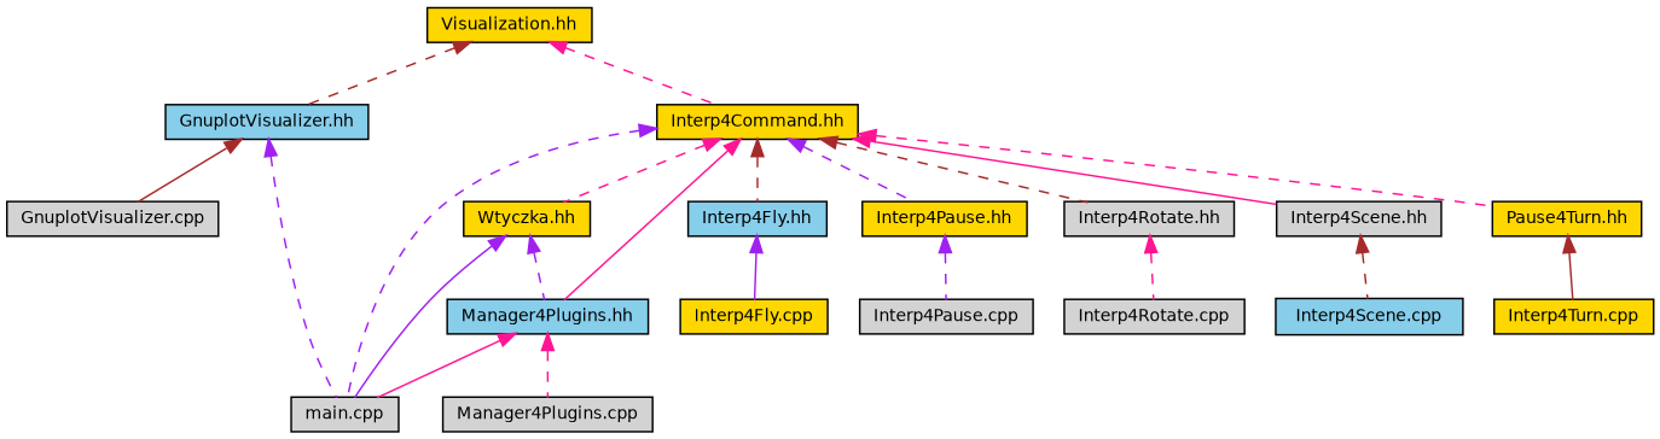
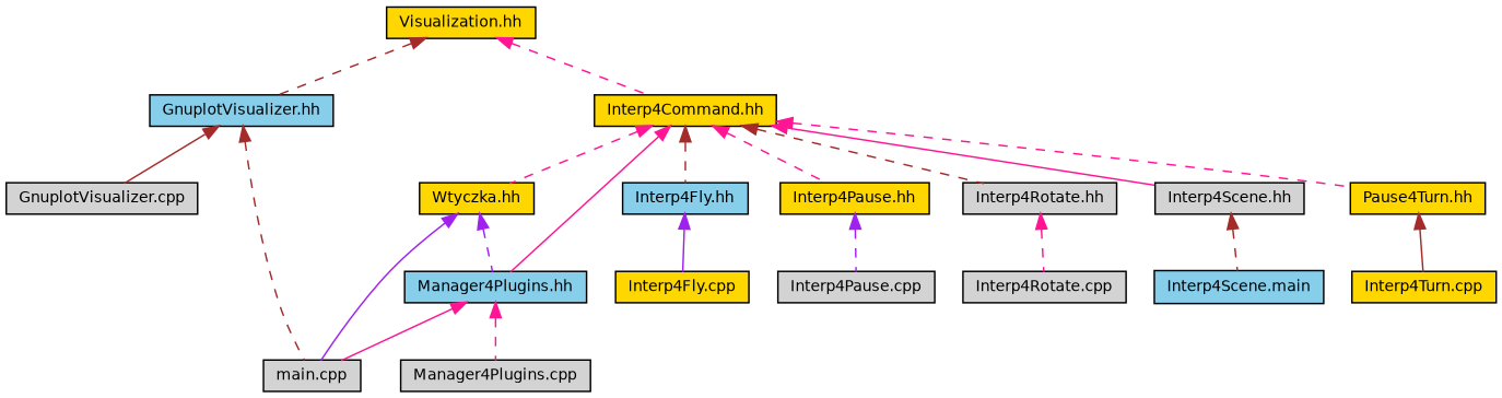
  digraph {
    node [color=black fillcolor=gold fontname=Helvetica fontsize=10 shape=record style=filled]
    edge [color=deeppink dir=back fontname=Helvetica fontsize=10 labelfontname=Helvetica labelfontsize=10 style=dashed]
    n1 [fontcolor=black height=0.2 label="Visualization.hh" width=0.4]
    n2 [fillcolor=skyblue height=0.2 label="GnuplotVisualizer.hh" width=0.4]
    n3 [height=0.2 label="Interp4Command.hh" width=0.4]
    n4 [fillcolor=lightgrey height=0.2 label="GnuplotVisualizer.cpp" width=0.4]
    n5 [fillcolor=lightgrey height=0.2 label="main.cpp" width=0.4]
    n6 [height=0.2 label="Wtyczka.hh" width=0.4]
    n7 [fillcolor=skyblue height=0.2 label="Manager4Plugins.hh" width=0.4]
    n8 [fillcolor=skyblue height=0.2 label="Interp4Fly.hh" width=0.4]
    n9 [height=0.2 label="Interp4Pause.hh" width=0.4]
    n10 [fillcolor=lightgrey height=0.2 label="Interp4Rotate.hh" width=0.4]
    n11 [fillcolor=lightgrey height=0.2 label="Interp4Scene.hh" width=0.4]
    n12 [height=0.2 label="Pause4Turn.hh" width=0.4]
    n13 [fillcolor=lightgrey height=0.2 label="Manager4Plugins.cpp" width=0.4]
    n14 [height=0.2 label="Interp4Fly.cpp" width=0.4]
    n15 [fillcolor=lightgrey height=0.2 label="Interp4Pause.cpp" width=0.4]
    n16 [fillcolor=lightgrey height=0.2 label="Interp4Rotate.cpp" width=0.4]
-   n17 [fillcolor=skyblue height=0.2 label="Interp4Scene.cpp" width=0.4]
+   n17 [fillcolor=skyblue height=0.2 label="Interp4Scene.main" width=0.4]
    n18 [height=0.2 label="Interp4Turn.cpp" width=0.4]
    n1 -> n2 [color=brown]
    n1 -> n3
    n2 -> n4 [color=brown style=solid]
-   n2 -> n5 [color=purple]
-   n3 -> n5 [color=purple]
+   n2 -> n5 [color=brown]
    n3 -> n6
    n3 -> n7 [style=solid]
    n3 -> n8 [color=brown]
-   n3 -> n9 [color=purple]
+   n3 -> n9
    n3 -> n10 [color=brown]
    n3 -> n11 [style=solid]
    n3 -> n12
    n6 -> n5 [color=purple style=solid]
    n6 -> n7 [color=purple]
    n7 -> n5 [style=solid]
    n7 -> n13
    n8 -> n14 [color=purple style=solid]
    n9 -> n15 [color=purple]
    n10 -> n16
    n11 -> n17 [color=brown]
    n12 -> n18 [color=brown style=solid]
  }
